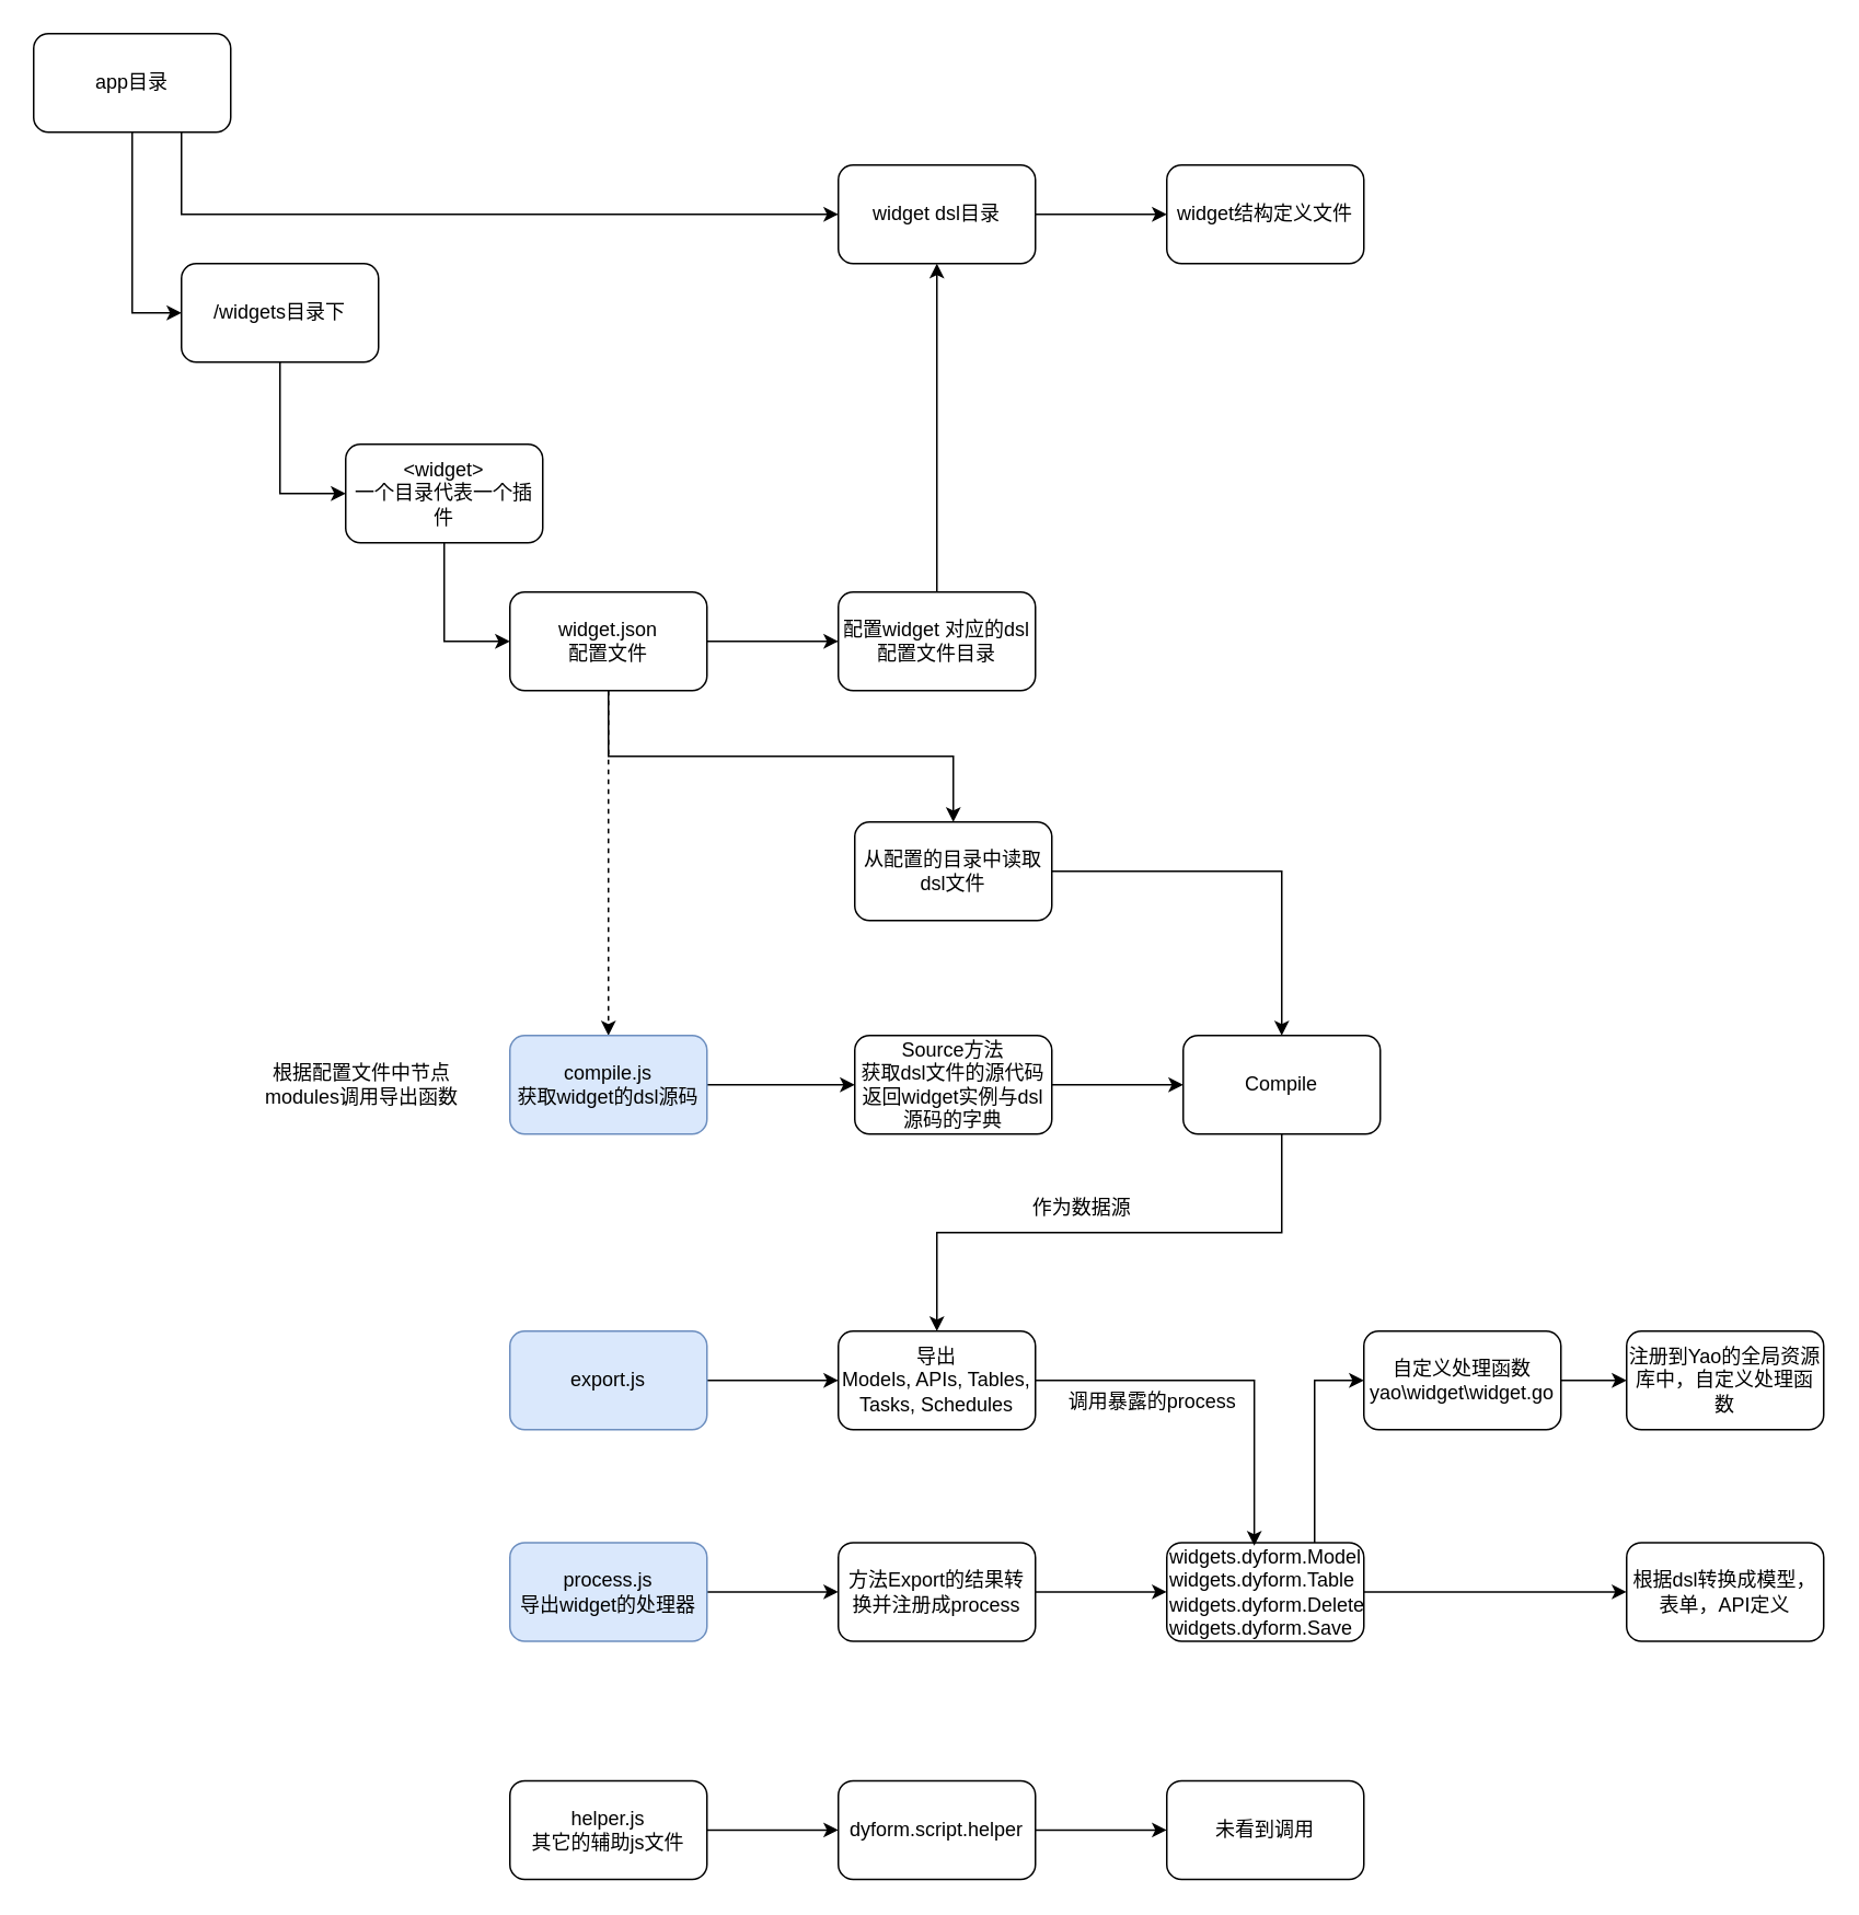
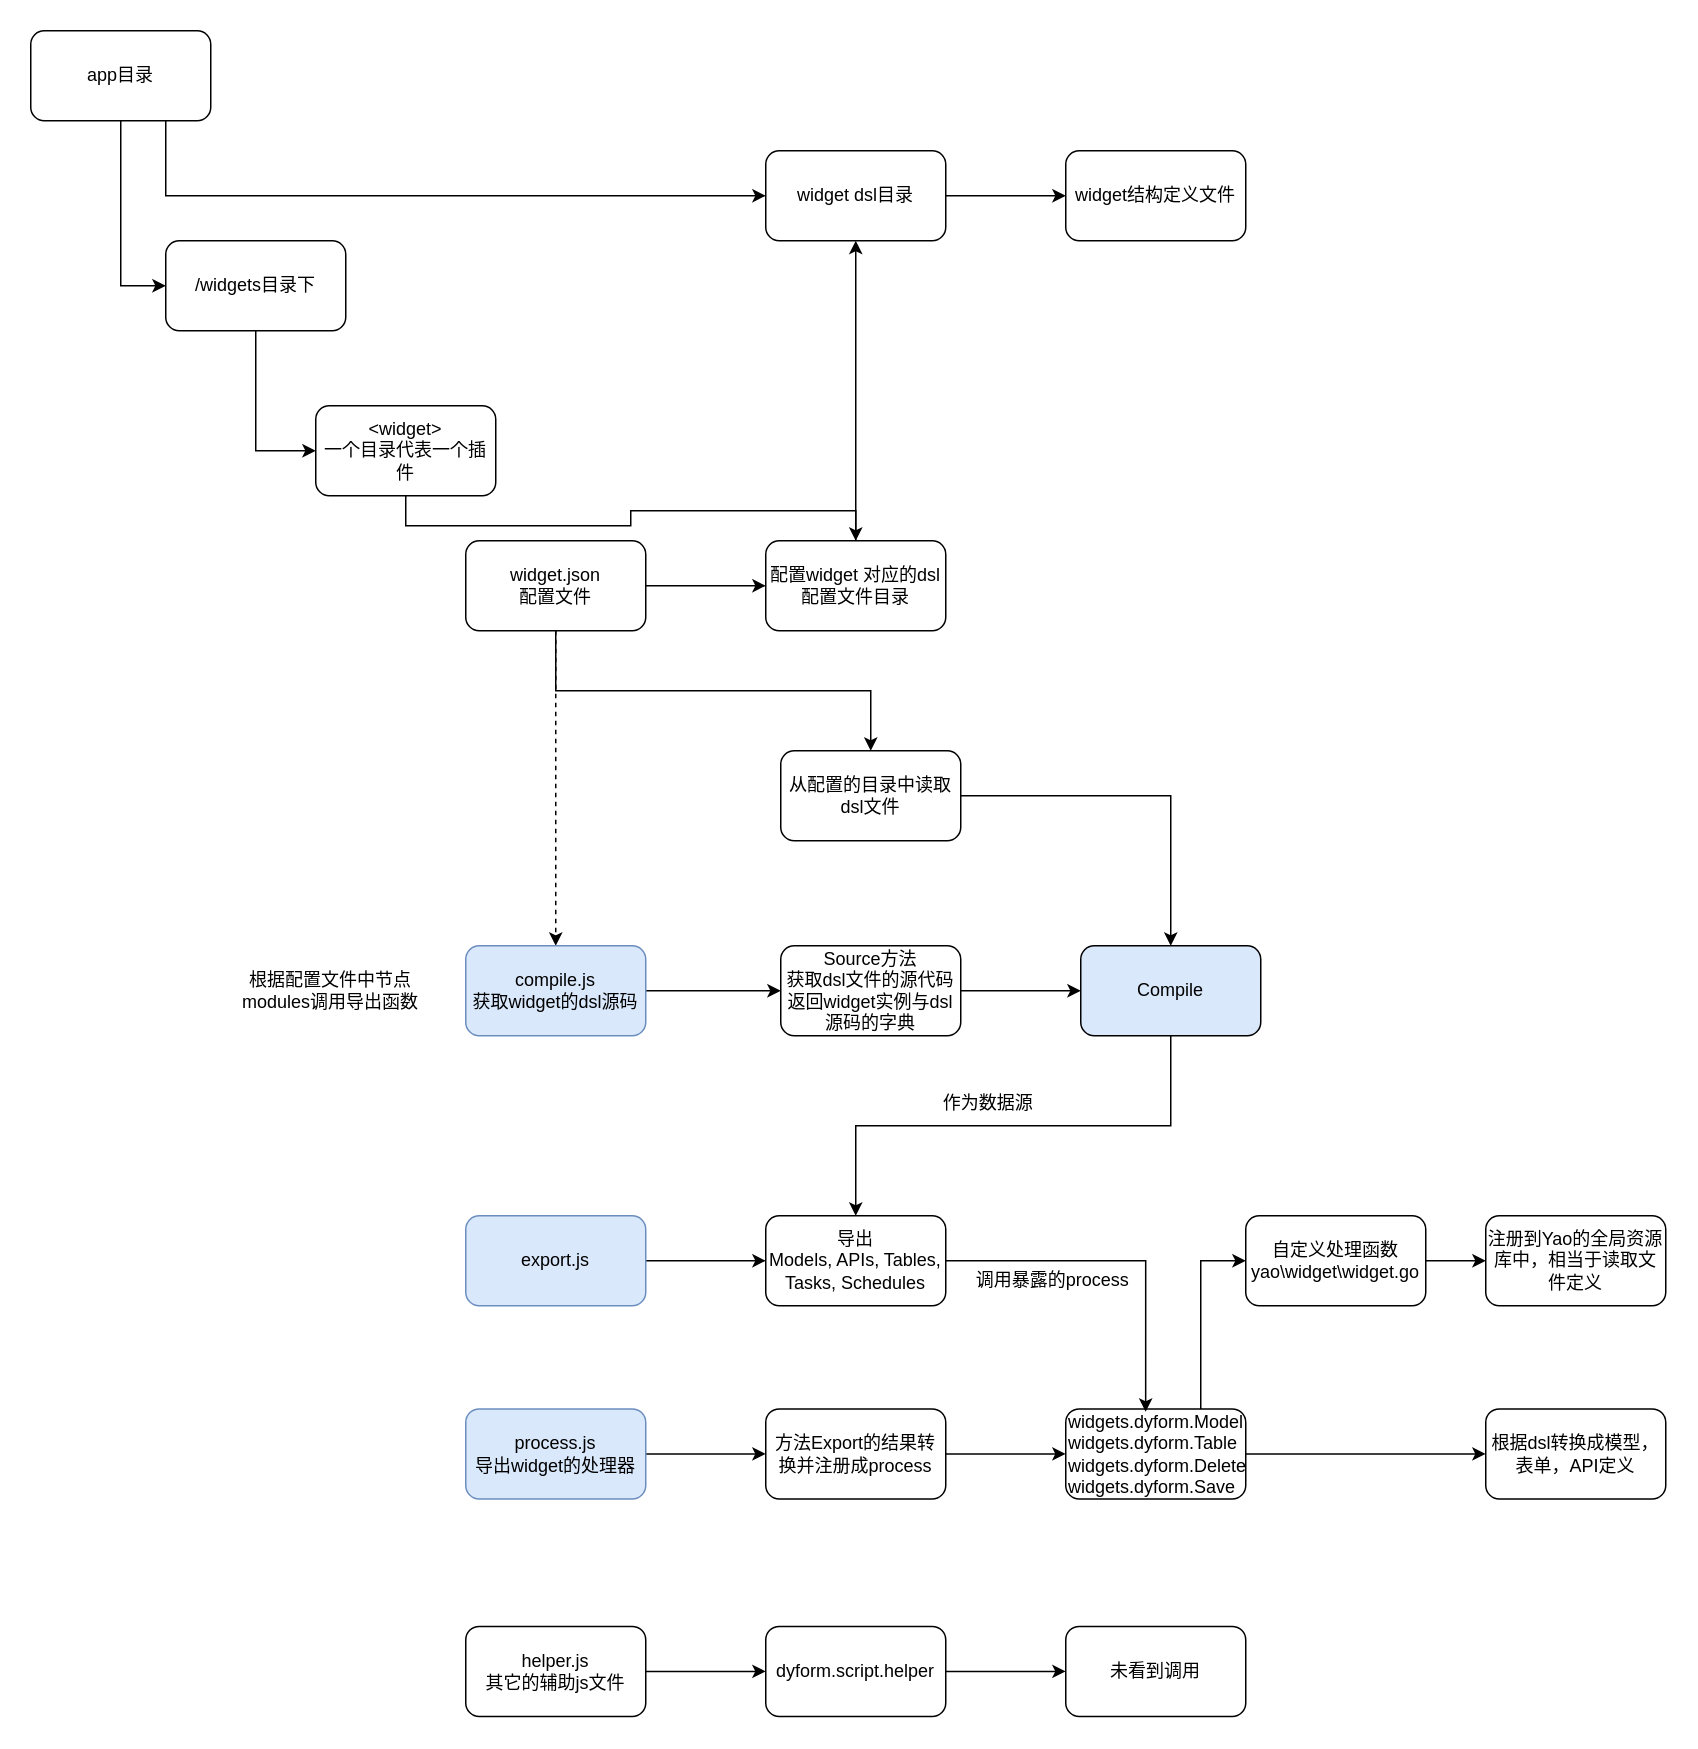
  <mxCell id="0" />
  <mxCell id="1" parent="0" />
  <mxCell id="2" value="" style="edgeStyle=orthogonalEdgeStyle;rounded=0;orthogonalLoop=1;jettySize=auto;html=1;exitX=0.5;exitY=1;exitDx=0;exitDy=0;entryX=0;entryY=0.5;entryDx=0;entryDy=0;" parent="1" source="3" target="8" edge="1"><mxGeometry relative="1" as="geometry" /></mxCell>
  <mxCell id="3" value="/widgets目录下" style="rounded=1;whiteSpace=wrap;html=1;" parent="1" vertex="1"><mxGeometry x="110" y="160" width="120" height="60" as="geometry" /></mxCell>
  <mxCell id="4" style="edgeStyle=orthogonalEdgeStyle;rounded=0;orthogonalLoop=1;jettySize=auto;html=1;exitX=0.5;exitY=1;exitDx=0;exitDy=0;entryX=0;entryY=0.5;entryDx=0;entryDy=0;" parent="1" source="6" target="3" edge="1"><mxGeometry relative="1" as="geometry" /></mxCell>
  <mxCell id="5" style="edgeStyle=orthogonalEdgeStyle;rounded=0;orthogonalLoop=1;jettySize=auto;html=1;exitX=0.75;exitY=1;exitDx=0;exitDy=0;entryX=0;entryY=0.5;entryDx=0;entryDy=0;" parent="1" source="6" target="22" edge="1"><mxGeometry relative="1" as="geometry" /></mxCell>
  <mxCell id="6" value="app目录" style="rounded=1;whiteSpace=wrap;html=1;" parent="1" vertex="1"><mxGeometry x="20" y="20" width="120" height="60" as="geometry" /></mxCell>
- <mxCell id="7" style="edgeStyle=orthogonalEdgeStyle;rounded=0;orthogonalLoop=1;jettySize=auto;html=1;exitX=0.5;exitY=1;exitDx=0;exitDy=0;entryX=0;entryY=0.5;entryDx=0;entryDy=0;" parent="1" source="8" target="12" edge="1"><mxGeometry relative="1" as="geometry" /></mxCell>
+ <mxCell id="7" style="edgeStyle=orthogonalEdgeStyle;rounded=0;orthogonalLoop=1;jettySize=auto;html=1;exitX=0.5;exitY=1;exitDx=0;exitDy=0;" parent="1" source="8" target="20" edge="1"><mxGeometry relative="1" as="geometry" /></mxCell>
  <mxCell id="8" value="&amp;lt;widget&amp;gt;&lt;br&gt;一个目录代表一个插件" style="rounded=1;whiteSpace=wrap;html=1;" parent="1" vertex="1"><mxGeometry x="210" y="270" width="120" height="60" as="geometry" /></mxCell>
  <mxCell id="9" value="" style="edgeStyle=orthogonalEdgeStyle;rounded=0;orthogonalLoop=1;jettySize=auto;html=1;" parent="1" source="12" target="20" edge="1"><mxGeometry relative="1" as="geometry" /></mxCell>
  <mxCell id="10" value="" style="edgeStyle=orthogonalEdgeStyle;rounded=0;orthogonalLoop=1;jettySize=auto;html=1;exitX=0.5;exitY=1;exitDx=0;exitDy=0;" parent="1" source="12" target="45" edge="1"><mxGeometry relative="1" as="geometry" /></mxCell>
  <mxCell id="11" style="edgeStyle=orthogonalEdgeStyle;rounded=0;orthogonalLoop=1;jettySize=auto;html=1;exitX=0.5;exitY=1;exitDx=0;exitDy=0;dashed=1;" parent="1" source="12" target="18" edge="1"><mxGeometry relative="1" as="geometry" /></mxCell>
  <mxCell id="12" value="widget.json&lt;br&gt;配置文件" style="rounded=1;whiteSpace=wrap;html=1;" parent="1" vertex="1"><mxGeometry x="310" y="360" width="120" height="60" as="geometry" /></mxCell>
  <mxCell id="13" value="" style="edgeStyle=orthogonalEdgeStyle;rounded=0;orthogonalLoop=1;jettySize=auto;html=1;" parent="1" source="14" target="29" edge="1"><mxGeometry relative="1" as="geometry" /></mxCell>
  <mxCell id="14" value="process.js&lt;br&gt;导出widget的处理器" style="rounded=1;whiteSpace=wrap;html=1;fillColor=#dae8fc;strokeColor=#6c8ebf;" parent="1" vertex="1"><mxGeometry x="310" y="938.75" width="120" height="60" as="geometry" /></mxCell>
  <mxCell id="15" value="" style="edgeStyle=orthogonalEdgeStyle;rounded=0;orthogonalLoop=1;jettySize=auto;html=1;" parent="1" source="16" target="34" edge="1"><mxGeometry relative="1" as="geometry" /></mxCell>
  <mxCell id="16" value="export.js" style="rounded=1;whiteSpace=wrap;html=1;fillColor=#dae8fc;strokeColor=#6c8ebf;" parent="1" vertex="1"><mxGeometry x="310" y="810" width="120" height="60" as="geometry" /></mxCell>
  <mxCell id="17" style="edgeStyle=orthogonalEdgeStyle;rounded=0;orthogonalLoop=1;jettySize=auto;html=1;entryX=0;entryY=0.5;entryDx=0;entryDy=0;" parent="1" source="18" target="36" edge="1"><mxGeometry relative="1" as="geometry"><mxPoint x="430" y="660" as="sourcePoint" /><mxPoint x="470" y="585" as="targetPoint" /></mxGeometry></mxCell>
  <mxCell id="18" value="compile.js&lt;br&gt;获取widget的dsl源码" style="rounded=1;whiteSpace=wrap;html=1;fillColor=#dae8fc;strokeColor=#6c8ebf;" parent="1" vertex="1"><mxGeometry x="310" y="630" width="120" height="60" as="geometry" /></mxCell>
  <mxCell id="19" style="edgeStyle=orthogonalEdgeStyle;rounded=0;orthogonalLoop=1;jettySize=auto;html=1;exitX=0.5;exitY=0;exitDx=0;exitDy=0;" parent="1" source="20" target="22" edge="1"><mxGeometry relative="1" as="geometry" /></mxCell>
  <mxCell id="20" value="配置widget 对应的dsl配置文件目录" style="rounded=1;whiteSpace=wrap;html=1;" parent="1" vertex="1"><mxGeometry x="510" y="360" width="120" height="60" as="geometry" /></mxCell>
  <mxCell id="21" value="" style="edgeStyle=orthogonalEdgeStyle;rounded=0;orthogonalLoop=1;jettySize=auto;html=1;" parent="1" source="22" target="23" edge="1"><mxGeometry relative="1" as="geometry" /></mxCell>
  <mxCell id="22" value="widget dsl目录" style="rounded=1;whiteSpace=wrap;html=1;" parent="1" vertex="1"><mxGeometry x="510" y="100" width="120" height="60" as="geometry" /></mxCell>
  <mxCell id="23" value="widget结构定义文件" style="rounded=1;whiteSpace=wrap;html=1;" parent="1" vertex="1"><mxGeometry x="710" y="100" width="120" height="60" as="geometry" /></mxCell>
  <mxCell id="24" value="" style="edgeStyle=orthogonalEdgeStyle;rounded=0;orthogonalLoop=1;jettySize=auto;html=1;" parent="1" source="25" target="27" edge="1"><mxGeometry relative="1" as="geometry" /></mxCell>
  <mxCell id="25" value="helper.js&lt;br&gt;其它的辅助js文件" style="rounded=1;whiteSpace=wrap;html=1;" parent="1" vertex="1"><mxGeometry x="310" y="1083.75" width="120" height="60" as="geometry" /></mxCell>
  <mxCell id="26" value="" style="edgeStyle=orthogonalEdgeStyle;rounded=0;orthogonalLoop=1;jettySize=auto;html=1;" parent="1" source="27" target="43" edge="1"><mxGeometry relative="1" as="geometry" /></mxCell>
  <mxCell id="27" value="dyform.script.helper" style="rounded=1;whiteSpace=wrap;html=1;" parent="1" vertex="1"><mxGeometry x="510" y="1083.75" width="120" height="60" as="geometry" /></mxCell>
  <mxCell id="28" value="" style="edgeStyle=orthogonalEdgeStyle;rounded=0;orthogonalLoop=1;jettySize=auto;html=1;" parent="1" source="29" target="32" edge="1"><mxGeometry relative="1" as="geometry" /></mxCell>
  <mxCell id="29" value="方法Export的结果转换并注册成process" style="rounded=1;whiteSpace=wrap;html=1;" parent="1" vertex="1"><mxGeometry x="510" y="938.75" width="120" height="60" as="geometry" /></mxCell>
  <mxCell id="30" value="" style="edgeStyle=orthogonalEdgeStyle;rounded=0;orthogonalLoop=1;jettySize=auto;html=1;" parent="1" source="32" target="38" edge="1"><mxGeometry relative="1" as="geometry" /></mxCell>
  <mxCell id="31" style="edgeStyle=orthogonalEdgeStyle;rounded=0;orthogonalLoop=1;jettySize=auto;html=1;exitX=0.75;exitY=0;exitDx=0;exitDy=0;entryX=0;entryY=0.5;entryDx=0;entryDy=0;" parent="1" source="32" target="41" edge="1"><mxGeometry relative="1" as="geometry" /></mxCell>
  <mxCell id="32" value="widgets.dyform.Model&lt;br&gt;widgets.dyform.Table&lt;br&gt;widgets.dyform.Delete&lt;br&gt;widgets.dyform.Save" style="rounded=1;whiteSpace=wrap;html=1;align=left;" parent="1" vertex="1"><mxGeometry x="710" y="938.75" width="120" height="60" as="geometry" /></mxCell>
  <mxCell id="33" style="edgeStyle=orthogonalEdgeStyle;rounded=0;orthogonalLoop=1;jettySize=auto;html=1;exitX=1;exitY=0.5;exitDx=0;exitDy=0;entryX=0.444;entryY=0.033;entryDx=0;entryDy=0;entryPerimeter=0;" parent="1" source="34" target="32" edge="1"><mxGeometry relative="1" as="geometry" /></mxCell>
  <mxCell id="34" value="导出&lt;br&gt;Models, APIs, Tables, Tasks, Schedules" style="whiteSpace=wrap;html=1;rounded=1;" parent="1" vertex="1"><mxGeometry x="510" y="810" width="120" height="60" as="geometry" /></mxCell>
  <mxCell id="35" style="edgeStyle=orthogonalEdgeStyle;rounded=0;orthogonalLoop=1;jettySize=auto;html=1;exitX=1;exitY=0.5;exitDx=0;exitDy=0;" parent="1" source="36" target="47" edge="1"><mxGeometry relative="1" as="geometry" /></mxCell>
  <mxCell id="36" value="Source方法&lt;br&gt;获取dsl文件的源代码&lt;br&gt;返回widget实例与dsl源码的字典" style="whiteSpace=wrap;html=1;rounded=1;" parent="1" vertex="1"><mxGeometry x="520" y="630" width="120" height="60" as="geometry" /></mxCell>
  <mxCell id="37" value="根据配置文件中节点modules调用导出函数" style="text;html=1;strokeColor=none;fillColor=none;align=center;verticalAlign=middle;whiteSpace=wrap;rounded=0;" parent="1" vertex="1"><mxGeometry x="160" y="637.5" width="120" height="45" as="geometry" /></mxCell>
  <mxCell id="38" value="根据dsl转换成模型，表单，API定义" style="whiteSpace=wrap;html=1;rounded=1;" parent="1" vertex="1"><mxGeometry x="990" y="938.75" width="120" height="60" as="geometry" /></mxCell>
  <mxCell id="39" value="调用暴露的process" style="text;html=1;strokeColor=none;fillColor=none;align=center;verticalAlign=middle;whiteSpace=wrap;rounded=0;" parent="1" vertex="1"><mxGeometry x="640" y="837.5" width="123" height="30" as="geometry" /></mxCell>
  <mxCell id="40" value="" style="edgeStyle=orthogonalEdgeStyle;rounded=0;orthogonalLoop=1;jettySize=auto;html=1;" parent="1" source="41" target="42" edge="1"><mxGeometry relative="1" as="geometry" /></mxCell>
  <mxCell id="41" value="自定义处理函数&lt;br&gt;yao\widget\widget.go" style="whiteSpace=wrap;html=1;rounded=1;" parent="1" vertex="1"><mxGeometry x="830" y="810" width="120" height="60" as="geometry" /></mxCell>
- <mxCell id="42" value="注册到Yao的全局资源库中，自定义处理函数" style="whiteSpace=wrap;html=1;rounded=1;" parent="1" vertex="1"><mxGeometry x="990" y="810" width="120" height="60" as="geometry" /></mxCell>
+ <mxCell id="42" value="注册到Yao的全局资源库中，相当于读取文件定义" style="whiteSpace=wrap;html=1;rounded=1;" parent="1" vertex="1"><mxGeometry x="990" y="810" width="120" height="60" as="geometry" /></mxCell>
  <mxCell id="43" value="未看到调用" style="whiteSpace=wrap;html=1;rounded=1;" parent="1" vertex="1"><mxGeometry x="710" y="1083.75" width="120" height="60" as="geometry" /></mxCell>
  <mxCell id="44" style="edgeStyle=orthogonalEdgeStyle;rounded=0;orthogonalLoop=1;jettySize=auto;html=1;exitX=1;exitY=0.5;exitDx=0;exitDy=0;entryX=0.5;entryY=0;entryDx=0;entryDy=0;" parent="1" source="45" target="47" edge="1"><mxGeometry relative="1" as="geometry" /></mxCell>
  <mxCell id="45" value="从配置的目录中读取dsl文件" style="whiteSpace=wrap;html=1;rounded=1;" parent="1" vertex="1"><mxGeometry x="520" y="500" width="120" height="60" as="geometry" /></mxCell>
  <mxCell id="46" style="edgeStyle=orthogonalEdgeStyle;rounded=0;orthogonalLoop=1;jettySize=auto;html=1;exitX=0.5;exitY=1;exitDx=0;exitDy=0;entryX=0.5;entryY=0;entryDx=0;entryDy=0;" parent="1" source="47" target="34" edge="1"><mxGeometry relative="1" as="geometry" /></mxCell>
- <mxCell id="47" value="Compile" style="rounded=1;whiteSpace=wrap;html=1;" parent="1" vertex="1"><mxGeometry x="720" y="630" width="120" height="60" as="geometry" /></mxCell>
+ <mxCell id="47" value="Compile" style="rounded=1;whiteSpace=wrap;html=1;fillColor=#dae8fc;" parent="1" vertex="1"><mxGeometry x="720" y="630" width="120" height="60" as="geometry" /></mxCell>
  <mxCell id="48" value="作为数据源" style="text;html=1;strokeColor=none;fillColor=none;align=center;verticalAlign=middle;whiteSpace=wrap;rounded=0;" parent="1" vertex="1"><mxGeometry x="610" y="720" width="97" height="30" as="geometry" /></mxCell>
